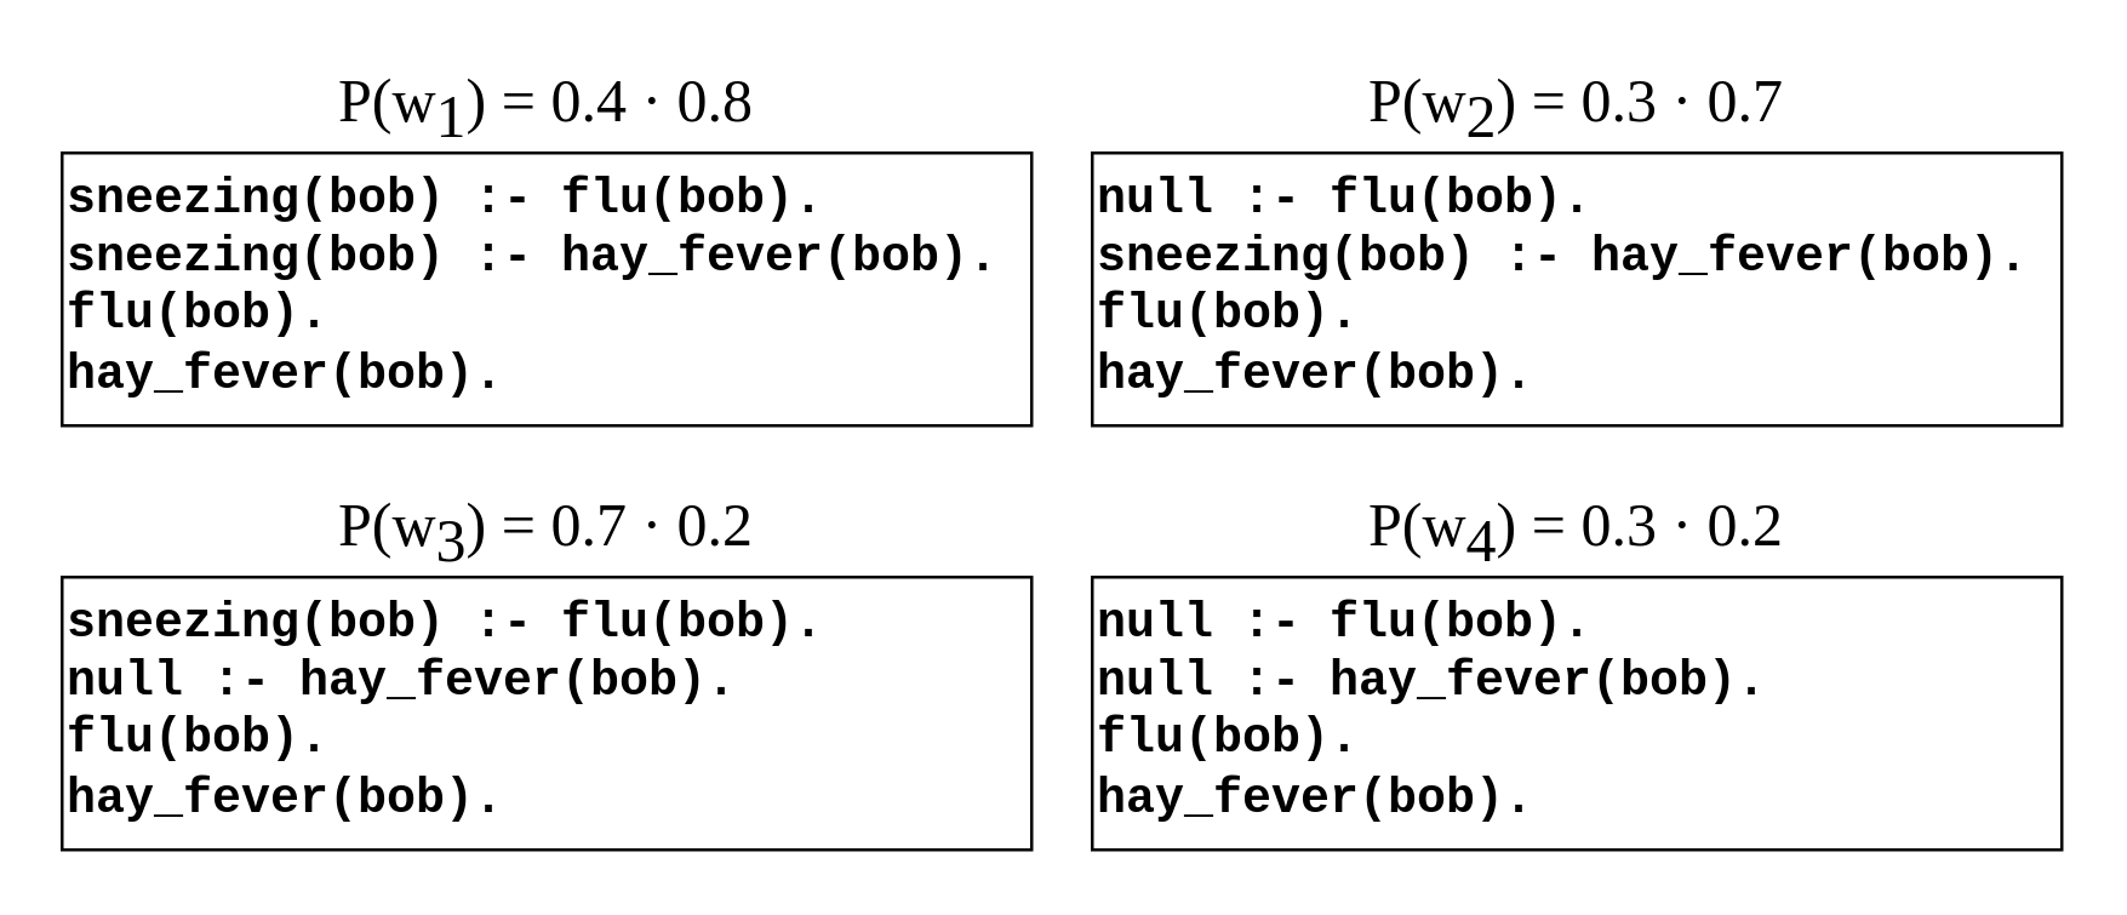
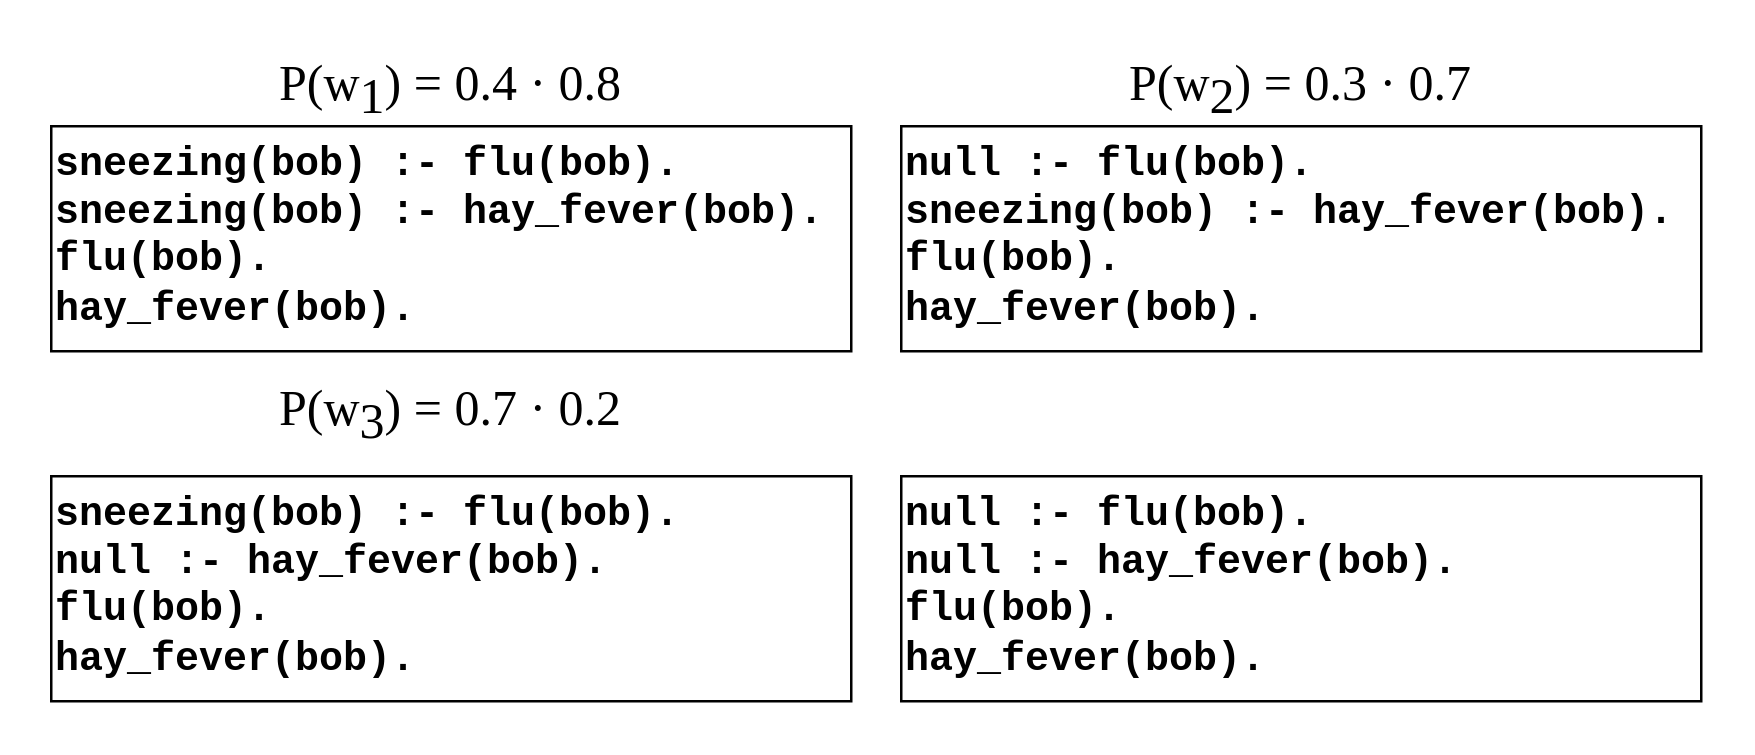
  <mxCell id="0" />
  <mxCell id="1" parent="0" />
  <mxCell id="2" value="&lt;div style=&quot;font-size: 16px;&quot;&gt;&lt;font style=&quot;font-size: 16px;&quot;&gt;sneezing(bob) :- flu(bob).&lt;/font&gt;&lt;/div&gt;&lt;div style=&quot;font-size: 16px;&quot;&gt;&lt;font style=&quot;font-size: 16px;&quot;&gt;sneezing(bob) :- hay_fever(bob).&lt;/font&gt;&lt;/div&gt;&lt;div style=&quot;font-size: 16px;&quot;&gt;&lt;font style=&quot;font-size: 16px;&quot;&gt;flu(bob).&lt;/font&gt;&lt;/div&gt;&lt;div style=&quot;font-size: 16px;&quot;&gt;&lt;font style=&quot;font-size: 16px;&quot;&gt;hay_fever(bob).&lt;br style=&quot;font-size: 16px;&quot;&gt;&lt;/font&gt;&lt;/div&gt;&lt;div style=&quot;font-size: 16px;&quot;&gt;&lt;font style=&quot;font-size: 16px;&quot;&gt;&lt;br style=&quot;font-size: 16px;&quot;&gt;&lt;/font&gt;&lt;/div&gt;" style="rounded=0;whiteSpace=wrap;html=1;align=left;verticalAlign=top;fontFamily=Courier New;fontSize=16;fontStyle=1" parent="1" vertex="1"><mxGeometry x="20" y="50" width="320" height="90" as="geometry" /></mxCell>
  <mxCell id="3" value="&lt;div style=&quot;font-size: 16px;&quot;&gt;&lt;font style=&quot;font-size: 16px;&quot;&gt;null :- flu(bob).&lt;/font&gt;&lt;/div&gt;&lt;div style=&quot;font-size: 16px;&quot;&gt;&lt;font style=&quot;font-size: 16px;&quot;&gt;sneezing(bob) :- hay_fever(bob).&lt;/font&gt;&lt;/div&gt;&lt;div style=&quot;font-size: 16px;&quot;&gt;&lt;font style=&quot;font-size: 16px;&quot;&gt;flu(bob).&lt;/font&gt;&lt;/div&gt;&lt;div style=&quot;font-size: 16px;&quot;&gt;&lt;font style=&quot;font-size: 16px;&quot;&gt;hay_fever(bob).&lt;br style=&quot;font-size: 16px;&quot;&gt;&lt;/font&gt;&lt;/div&gt;&lt;div style=&quot;font-size: 16px;&quot;&gt;&lt;font style=&quot;font-size: 16px;&quot;&gt;&lt;br style=&quot;font-size: 16px;&quot;&gt;&lt;/font&gt;&lt;/div&gt;" style="rounded=0;whiteSpace=wrap;html=1;align=left;verticalAlign=top;fontFamily=Courier New;fontSize=16;fontStyle=1" parent="1" vertex="1"><mxGeometry x="360" y="50" width="320" height="90" as="geometry" /></mxCell>
  <mxCell id="4" value="&lt;font style=&quot;font-size: 20px;&quot;&gt;P&lt;/font&gt;&lt;font style=&quot;font-size: 20px;&quot;&gt;(w&lt;sub style=&quot;font-size: 20px;&quot;&gt;1&lt;/sub&gt;) = 0.4 · 0.8&lt;br style=&quot;font-size: 20px;&quot;&gt;&lt;/font&gt;" style="text;html=1;strokeColor=none;fillColor=none;align=center;verticalAlign=middle;whiteSpace=wrap;rounded=0;fontFamily=Times New Roman;fontSize=20;" parent="1" vertex="1"><mxGeometry x="20" y="20" width="320" height="30" as="geometry" /></mxCell>
  <mxCell id="5" value="&lt;font style=&quot;font-size: 20px;&quot;&gt;P&lt;/font&gt;&lt;font style=&quot;font-size: 20px;&quot;&gt;(w&lt;sub style=&quot;font-size: 20px;&quot;&gt;2&lt;/sub&gt;) = 0.3 · 0.7&lt;br style=&quot;font-size: 20px;&quot;&gt;&lt;/font&gt;" style="text;html=1;strokeColor=none;fillColor=none;align=center;verticalAlign=middle;whiteSpace=wrap;rounded=0;fontFamily=Times New Roman;fontSize=20;" parent="1" vertex="1"><mxGeometry x="360" y="20" width="320" height="30" as="geometry" /></mxCell>
  <mxCell id="6" value="&lt;div style=&quot;font-size: 16px;&quot;&gt;&lt;font style=&quot;font-size: 16px;&quot;&gt;sneezing(bob) :- flu(bob).&lt;/font&gt;&lt;/div&gt;&lt;div style=&quot;font-size: 16px;&quot;&gt;&lt;font style=&quot;font-size: 16px;&quot;&gt;null :- hay_fever(bob).&lt;/font&gt;&lt;/div&gt;&lt;div style=&quot;font-size: 16px;&quot;&gt;&lt;font style=&quot;font-size: 16px;&quot;&gt;flu(bob).&lt;/font&gt;&lt;/div&gt;&lt;div style=&quot;font-size: 16px;&quot;&gt;&lt;font style=&quot;font-size: 16px;&quot;&gt;hay_fever(bob).&lt;br style=&quot;font-size: 16px;&quot;&gt;&lt;/font&gt;&lt;/div&gt;&lt;div style=&quot;font-size: 16px;&quot;&gt;&lt;font style=&quot;font-size: 16px;&quot;&gt;&lt;br style=&quot;font-size: 16px;&quot;&gt;&lt;/font&gt;&lt;/div&gt;" style="rounded=0;whiteSpace=wrap;html=1;align=left;verticalAlign=top;fontFamily=Courier New;fontSize=16;fontStyle=1" parent="1" vertex="1"><mxGeometry x="20" y="190" width="320" height="90" as="geometry" /></mxCell>
  <mxCell id="7" value="&lt;div style=&quot;font-size: 16px;&quot;&gt;&lt;font style=&quot;font-size: 16px;&quot;&gt;null :- flu(bob).&lt;/font&gt;&lt;/div&gt;&lt;div style=&quot;font-size: 16px;&quot;&gt;&lt;font style=&quot;font-size: 16px;&quot;&gt;null :- hay_fever(bob).&lt;/font&gt;&lt;/div&gt;&lt;div style=&quot;font-size: 16px;&quot;&gt;&lt;font style=&quot;font-size: 16px;&quot;&gt;flu(bob).&lt;/font&gt;&lt;/div&gt;&lt;div style=&quot;font-size: 16px;&quot;&gt;&lt;font style=&quot;font-size: 16px;&quot;&gt;hay_fever(bob).&lt;br style=&quot;font-size: 16px;&quot;&gt;&lt;/font&gt;&lt;/div&gt;&lt;div style=&quot;font-size: 16px;&quot;&gt;&lt;font style=&quot;font-size: 16px;&quot;&gt;&lt;br style=&quot;font-size: 16px;&quot;&gt;&lt;/font&gt;&lt;/div&gt;" style="rounded=0;whiteSpace=wrap;html=1;align=left;verticalAlign=top;fontFamily=Courier New;fontSize=16;fontStyle=1" parent="1" vertex="1"><mxGeometry x="360" y="190" width="320" height="90" as="geometry" /></mxCell>
- <mxCell id="8" value="&lt;font style=&quot;font-size: 20px;&quot;&gt;P&lt;/font&gt;&lt;font style=&quot;font-size: 20px;&quot;&gt;(w&lt;sub style=&quot;font-size: 20px;&quot;&gt;3&lt;/sub&gt;) = 0.7 · 0.2&lt;br style=&quot;font-size: 20px;&quot;&gt;&lt;/font&gt;" style="text;html=1;strokeColor=none;fillColor=none;align=center;verticalAlign=middle;whiteSpace=wrap;rounded=0;fontFamily=Times New Roman;fontSize=20;" parent="1" vertex="1"><mxGeometry x="20" y="160" width="320" height="30" as="geometry" /></mxCell>
- <mxCell id="9" value="&lt;font style=&quot;font-size: 20px;&quot;&gt;P&lt;/font&gt;&lt;font style=&quot;font-size: 20px;&quot;&gt;(w&lt;sub style=&quot;font-size: 20px;&quot;&gt;4&lt;/sub&gt;) = 0.3 · 0.2&lt;br style=&quot;font-size: 20px;&quot;&gt;&lt;/font&gt;" style="text;html=1;strokeColor=none;fillColor=none;align=center;verticalAlign=middle;whiteSpace=wrap;rounded=0;fontFamily=Times New Roman;fontSize=20;" parent="1" vertex="1"><mxGeometry x="360" y="160" width="320" height="30" as="geometry" /></mxCell>
+ <mxCell id="8" value="&lt;font style=&quot;font-size: 20px;&quot;&gt;P&lt;/font&gt;&lt;font style=&quot;font-size: 20px;&quot;&gt;(w&lt;sub style=&quot;font-size: 20px;&quot;&gt;3&lt;/sub&gt;) = 0.7 · 0.2&lt;br style=&quot;font-size: 20px;&quot;&gt;&lt;/font&gt;" style="text;html=1;strokeColor=none;fillColor=none;align=center;verticalAlign=middle;whiteSpace=wrap;rounded=0;fontFamily=Times New Roman;fontSize=20;" parent="1" vertex="1"><mxGeometry x="20" y="150" width="320" height="30" as="geometry" /></mxCell>
